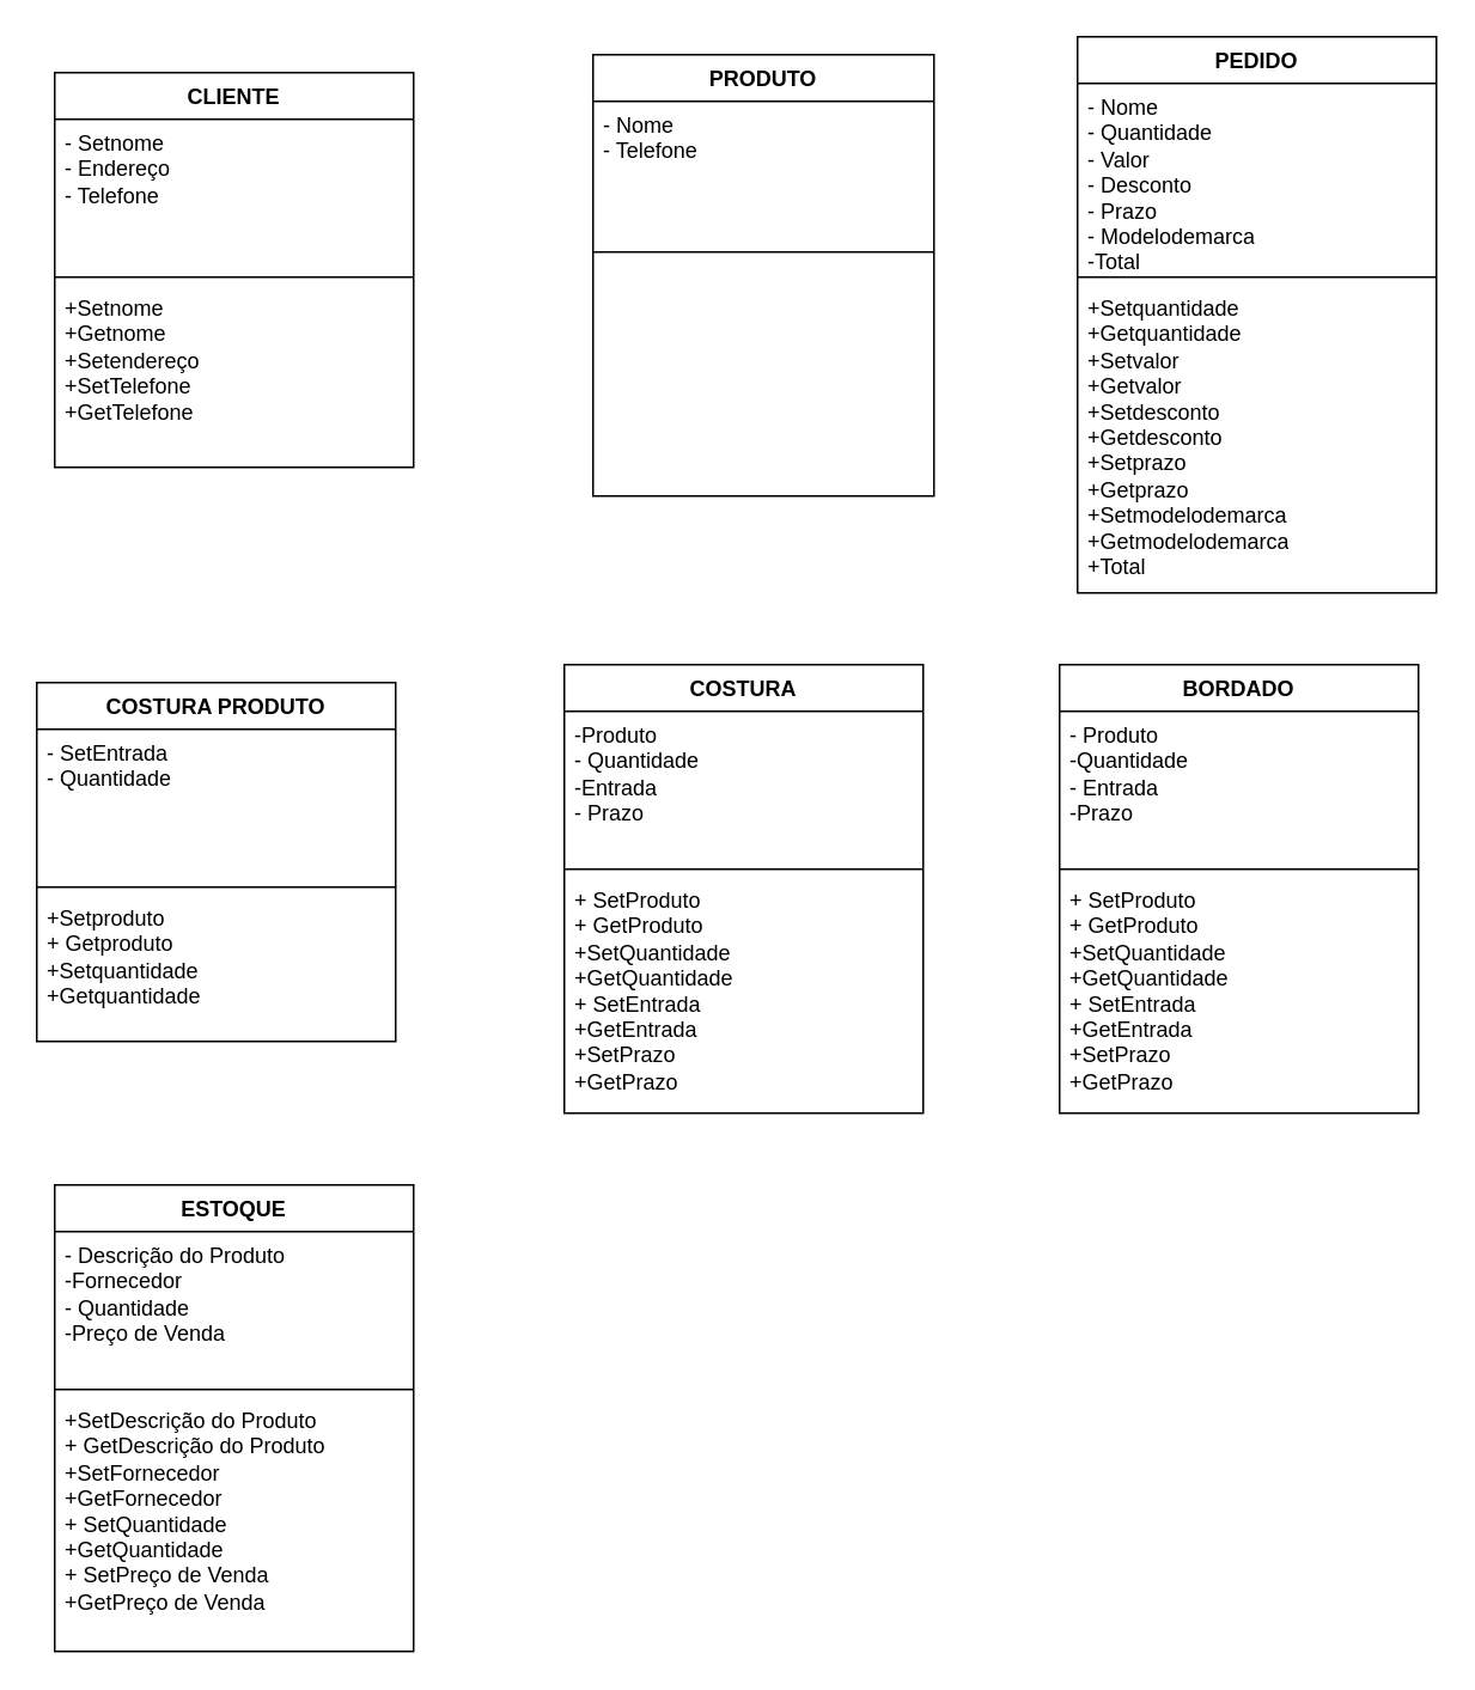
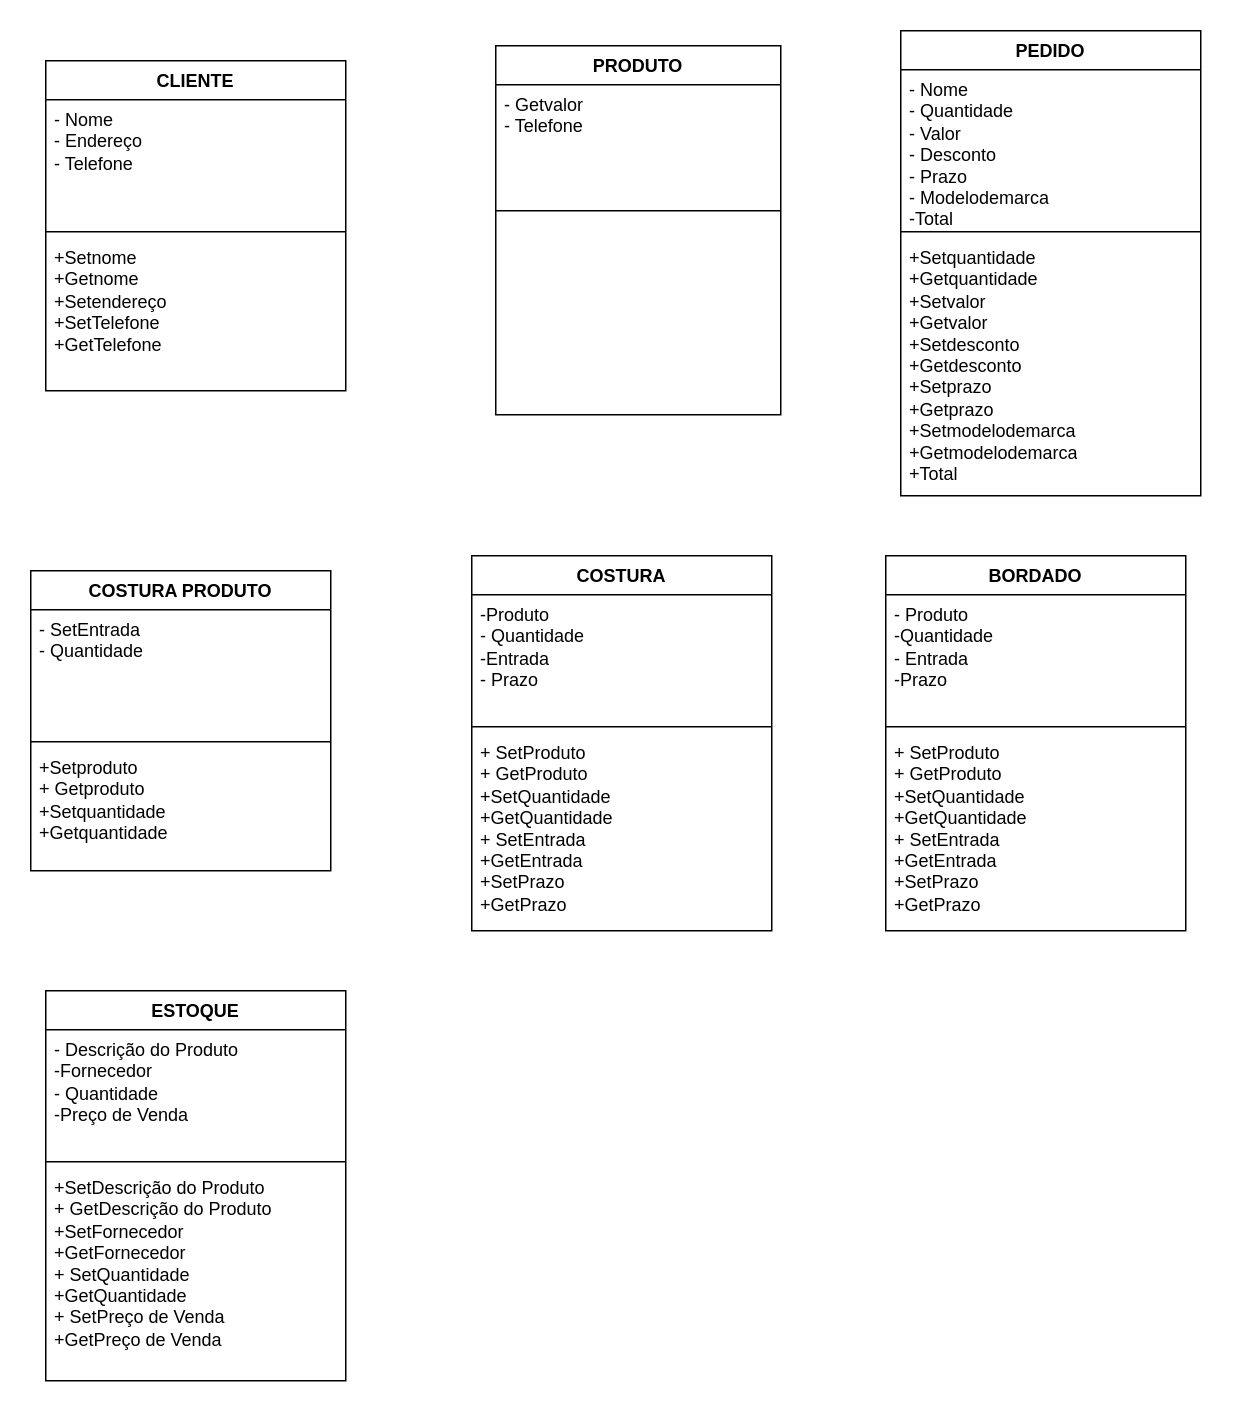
  <mxCell id="0" />
  <mxCell id="1" parent="0" />
  <mxCell id="2" value="CLIENTE" style="swimlane;fontStyle=1;align=center;verticalAlign=top;childLayout=stackLayout;horizontal=1;startSize=26;horizontalStack=0;resizeParent=1;resizeParentMax=0;resizeLast=0;collapsible=1;marginBottom=0;whiteSpace=wrap;html=1;" vertex="1" parent="1"><mxGeometry x="30" y="40" width="200" height="220" as="geometry" /></mxCell>
- <mxCell id="3" value="- Setnome&amp;nbsp;&lt;div&gt;- Endereço&lt;/div&gt;&lt;div&gt;- Telefone&lt;/div&gt;" style="text;strokeColor=none;fillColor=none;align=left;verticalAlign=top;spacingLeft=4;spacingRight=4;overflow=hidden;rotatable=0;points=[[0,0.5],[1,0.5]];portConstraint=eastwest;whiteSpace=wrap;html=1;" vertex="1" parent="2"><mxGeometry y="26" width="200" height="84" as="geometry" /></mxCell>
+ <mxCell id="3" value="- Nome&amp;nbsp;&lt;div&gt;- Endereço&lt;/div&gt;&lt;div&gt;- Telefone&lt;/div&gt;" style="text;strokeColor=none;fillColor=none;align=left;verticalAlign=top;spacingLeft=4;spacingRight=4;overflow=hidden;rotatable=0;points=[[0,0.5],[1,0.5]];portConstraint=eastwest;whiteSpace=wrap;html=1;" vertex="1" parent="2"><mxGeometry y="26" width="200" height="84" as="geometry" /></mxCell>
  <mxCell id="4" value="" style="line;strokeWidth=1;fillColor=none;align=left;verticalAlign=middle;spacingTop=-1;spacingLeft=3;spacingRight=3;rotatable=0;labelPosition=right;points=[];portConstraint=eastwest;strokeColor=inherit;" vertex="1" parent="2"><mxGeometry y="110" width="200" height="8" as="geometry" /></mxCell>
  <mxCell id="5" value="&lt;div&gt;+Setnome&lt;/div&gt;&lt;div&gt;+Getnome&lt;/div&gt;&lt;div&gt;+Setendereço&lt;/div&gt;&lt;div&gt;+SetTelefone&lt;/div&gt;&lt;div&gt;+GetTelefone&lt;/div&gt;" style="text;strokeColor=none;fillColor=none;align=left;verticalAlign=top;spacingLeft=4;spacingRight=4;overflow=hidden;rotatable=0;points=[[0,0.5],[1,0.5]];portConstraint=eastwest;whiteSpace=wrap;html=1;" vertex="1" parent="2"><mxGeometry y="118" width="200" height="102" as="geometry" /></mxCell>
  <mxCell id="6" value="PRODUTO" style="swimlane;fontStyle=1;align=center;verticalAlign=top;childLayout=stackLayout;horizontal=1;startSize=26;horizontalStack=0;resizeParent=1;resizeParentMax=0;resizeLast=0;collapsible=1;marginBottom=0;whiteSpace=wrap;html=1;" vertex="1" parent="1"><mxGeometry x="330" y="30" width="190" height="246" as="geometry" /></mxCell>
- <mxCell id="7" value="- Nome&amp;nbsp;&lt;div&gt;- Telefone&lt;/div&gt;" style="text;strokeColor=none;fillColor=none;align=left;verticalAlign=top;spacingLeft=4;spacingRight=4;overflow=hidden;rotatable=0;points=[[0,0.5],[1,0.5]];portConstraint=eastwest;whiteSpace=wrap;html=1;" vertex="1" parent="6"><mxGeometry y="26" width="190" height="80" as="geometry" /></mxCell>
+ <mxCell id="7" value="- Getvalor&amp;nbsp;&lt;div&gt;- Telefone&lt;/div&gt;" style="text;strokeColor=none;fillColor=none;align=left;verticalAlign=top;spacingLeft=4;spacingRight=4;overflow=hidden;rotatable=0;points=[[0,0.5],[1,0.5]];portConstraint=eastwest;whiteSpace=wrap;html=1;" vertex="1" parent="6"><mxGeometry y="26" width="190" height="80" as="geometry" /></mxCell>
  <mxCell id="8" value="" style="line;strokeWidth=1;fillColor=none;align=left;verticalAlign=middle;spacingTop=-1;spacingLeft=3;spacingRight=3;rotatable=0;labelPosition=right;points=[];portConstraint=eastwest;strokeColor=inherit;" vertex="1" parent="6"><mxGeometry y="106" width="190" height="8" as="geometry" /></mxCell>
  <mxCell id="9" value="&lt;div&gt;&lt;br&gt;&lt;/div&gt;" style="text;strokeColor=none;fillColor=none;align=left;verticalAlign=top;spacingLeft=4;spacingRight=4;overflow=hidden;rotatable=0;points=[[0,0.5],[1,0.5]];portConstraint=eastwest;whiteSpace=wrap;html=1;" vertex="1" parent="6"><mxGeometry y="114" width="190" height="132" as="geometry" /></mxCell>
  <mxCell id="10" value="PEDIDO" style="swimlane;fontStyle=1;align=center;verticalAlign=top;childLayout=stackLayout;horizontal=1;startSize=26;horizontalStack=0;resizeParent=1;resizeParentMax=0;resizeLast=0;collapsible=1;marginBottom=0;whiteSpace=wrap;html=1;" vertex="1" parent="1"><mxGeometry x="600" y="20" width="200" height="310" as="geometry" /></mxCell>
  <mxCell id="11" value="- Nome&amp;nbsp;&lt;div&gt;- Quantidade&lt;/div&gt;&lt;div&gt;- Valor&lt;/div&gt;&lt;div&gt;- Desconto&lt;/div&gt;&lt;div&gt;- Prazo&lt;/div&gt;&lt;div&gt;- Modelodemarca&lt;/div&gt;&lt;div&gt;-Total&lt;/div&gt;&lt;div&gt;&lt;div&gt;&lt;br&gt;&lt;/div&gt;&lt;div&gt;&lt;br&gt;&lt;/div&gt;&lt;/div&gt;" style="text;strokeColor=none;fillColor=none;align=left;verticalAlign=top;spacingLeft=4;spacingRight=4;overflow=hidden;rotatable=0;points=[[0,0.5],[1,0.5]];portConstraint=eastwest;whiteSpace=wrap;html=1;" vertex="1" parent="10"><mxGeometry y="26" width="200" height="104" as="geometry" /></mxCell>
  <mxCell id="12" value="" style="line;strokeWidth=1;fillColor=none;align=left;verticalAlign=middle;spacingTop=-1;spacingLeft=3;spacingRight=3;rotatable=0;labelPosition=right;points=[];portConstraint=eastwest;strokeColor=inherit;" vertex="1" parent="10"><mxGeometry y="130" width="200" height="8" as="geometry" /></mxCell>
  <mxCell id="13" value="+Setquantidade&lt;div&gt;+Getquantidade&lt;/div&gt;&lt;div&gt;+Setvalor&lt;/div&gt;&lt;div&gt;+Getvalor&lt;/div&gt;&lt;div&gt;+Setdesconto&lt;/div&gt;&lt;div&gt;+Getdesconto&lt;/div&gt;&lt;div&gt;+Setprazo&lt;/div&gt;&lt;div&gt;+Getprazo&lt;/div&gt;&lt;div&gt;+Setmodelodemarca&lt;/div&gt;&lt;div&gt;+Getmodelodemarca&lt;/div&gt;&lt;div&gt;+Total&lt;/div&gt;&lt;div&gt;&lt;div&gt;&lt;br&gt;&lt;/div&gt;&lt;/div&gt;" style="text;strokeColor=none;fillColor=none;align=left;verticalAlign=top;spacingLeft=4;spacingRight=4;overflow=hidden;rotatable=0;points=[[0,0.5],[1,0.5]];portConstraint=eastwest;whiteSpace=wrap;html=1;" vertex="1" parent="10"><mxGeometry y="138" width="200" height="172" as="geometry" /></mxCell>
  <mxCell id="14" value="COSTURA PRODUTO" style="swimlane;fontStyle=1;align=center;verticalAlign=top;childLayout=stackLayout;horizontal=1;startSize=26;horizontalStack=0;resizeParent=1;resizeParentMax=0;resizeLast=0;collapsible=1;marginBottom=0;whiteSpace=wrap;html=1;" vertex="1" parent="1"><mxGeometry x="20" y="380" width="200" height="200" as="geometry" /></mxCell>
  <mxCell id="15" value="- SetEntrada&lt;div&gt;- Quantidade&lt;/div&gt;" style="text;strokeColor=none;fillColor=none;align=left;verticalAlign=top;spacingLeft=4;spacingRight=4;overflow=hidden;rotatable=0;points=[[0,0.5],[1,0.5]];portConstraint=eastwest;whiteSpace=wrap;html=1;" vertex="1" parent="14"><mxGeometry y="26" width="200" height="84" as="geometry" /></mxCell>
  <mxCell id="16" value="" style="line;strokeWidth=1;fillColor=none;align=left;verticalAlign=middle;spacingTop=-1;spacingLeft=3;spacingRight=3;rotatable=0;labelPosition=right;points=[];portConstraint=eastwest;strokeColor=inherit;" vertex="1" parent="14"><mxGeometry y="110" width="200" height="8" as="geometry" /></mxCell>
  <mxCell id="17" value="&lt;div&gt;+Setproduto&lt;/div&gt;&lt;div&gt;+ Getproduto&lt;/div&gt;&lt;div&gt;+Setquantidade&lt;/div&gt;&lt;div&gt;+Getquantidade&lt;/div&gt;" style="text;strokeColor=none;fillColor=none;align=left;verticalAlign=top;spacingLeft=4;spacingRight=4;overflow=hidden;rotatable=0;points=[[0,0.5],[1,0.5]];portConstraint=eastwest;whiteSpace=wrap;html=1;" vertex="1" parent="14"><mxGeometry y="118" width="200" height="82" as="geometry" /></mxCell>
  <mxCell id="18" value="COSTURA" style="swimlane;fontStyle=1;align=center;verticalAlign=top;childLayout=stackLayout;horizontal=1;startSize=26;horizontalStack=0;resizeParent=1;resizeParentMax=0;resizeLast=0;collapsible=1;marginBottom=0;whiteSpace=wrap;html=1;" vertex="1" parent="1"><mxGeometry x="314" y="370" width="200" height="250" as="geometry" /></mxCell>
  <mxCell id="19" value="-Produto&lt;div&gt;- Quantidade&lt;/div&gt;&lt;div&gt;-Entrada&lt;/div&gt;&lt;div&gt;- Prazo&lt;/div&gt;" style="text;strokeColor=none;fillColor=none;align=left;verticalAlign=top;spacingLeft=4;spacingRight=4;overflow=hidden;rotatable=0;points=[[0,0.5],[1,0.5]];portConstraint=eastwest;whiteSpace=wrap;html=1;" vertex="1" parent="18"><mxGeometry y="26" width="200" height="84" as="geometry" /></mxCell>
  <mxCell id="20" value="" style="line;strokeWidth=1;fillColor=none;align=left;verticalAlign=middle;spacingTop=-1;spacingLeft=3;spacingRight=3;rotatable=0;labelPosition=right;points=[];portConstraint=eastwest;strokeColor=inherit;" vertex="1" parent="18"><mxGeometry y="110" width="200" height="8" as="geometry" /></mxCell>
  <mxCell id="21" value="&lt;div&gt;+ SetProduto&lt;/div&gt;&lt;div&gt;+ GetProduto&lt;/div&gt;&lt;div&gt;+SetQuantidade&lt;/div&gt;&lt;div&gt;+GetQuantidade&lt;/div&gt;&lt;div&gt;+ SetEntrada&lt;/div&gt;&lt;div&gt;+GetEntrada&lt;/div&gt;&lt;div&gt;+SetPrazo&lt;/div&gt;&lt;div&gt;+GetPrazo&lt;/div&gt;&lt;div&gt;&lt;br&gt;&lt;/div&gt;" style="text;strokeColor=none;fillColor=none;align=left;verticalAlign=top;spacingLeft=4;spacingRight=4;overflow=hidden;rotatable=0;points=[[0,0.5],[1,0.5]];portConstraint=eastwest;whiteSpace=wrap;html=1;" vertex="1" parent="18"><mxGeometry y="118" width="200" height="132" as="geometry" /></mxCell>
  <mxCell id="22" value="BORDADO" style="swimlane;fontStyle=1;align=center;verticalAlign=top;childLayout=stackLayout;horizontal=1;startSize=26;horizontalStack=0;resizeParent=1;resizeParentMax=0;resizeLast=0;collapsible=1;marginBottom=0;whiteSpace=wrap;html=1;" vertex="1" parent="1"><mxGeometry x="590" y="370" width="200" height="250" as="geometry" /></mxCell>
  <mxCell id="23" value="- Produto&lt;div&gt;-Quantidade&lt;/div&gt;&lt;div&gt;- Entrada&lt;/div&gt;&lt;div&gt;-Prazo&lt;/div&gt;" style="text;strokeColor=none;fillColor=none;align=left;verticalAlign=top;spacingLeft=4;spacingRight=4;overflow=hidden;rotatable=0;points=[[0,0.5],[1,0.5]];portConstraint=eastwest;whiteSpace=wrap;html=1;" vertex="1" parent="22"><mxGeometry y="26" width="200" height="84" as="geometry" /></mxCell>
  <mxCell id="24" value="" style="line;strokeWidth=1;fillColor=none;align=left;verticalAlign=middle;spacingTop=-1;spacingLeft=3;spacingRight=3;rotatable=0;labelPosition=right;points=[];portConstraint=eastwest;strokeColor=inherit;" vertex="1" parent="22"><mxGeometry y="110" width="200" height="8" as="geometry" /></mxCell>
  <mxCell id="25" value="&lt;div&gt;+ SetProduto&lt;/div&gt;&lt;div&gt;+ GetProduto&lt;/div&gt;&lt;div&gt;+SetQuantidade&lt;/div&gt;&lt;div&gt;+GetQuantidade&lt;/div&gt;&lt;div&gt;+ SetEntrada&lt;/div&gt;&lt;div&gt;+GetEntrada&lt;/div&gt;&lt;div&gt;+SetPrazo&lt;/div&gt;&lt;div&gt;+GetPrazo&lt;/div&gt;&lt;div&gt;&lt;br&gt;&lt;/div&gt;" style="text;strokeColor=none;fillColor=none;align=left;verticalAlign=top;spacingLeft=4;spacingRight=4;overflow=hidden;rotatable=0;points=[[0,0.5],[1,0.5]];portConstraint=eastwest;whiteSpace=wrap;html=1;" vertex="1" parent="22"><mxGeometry y="118" width="200" height="132" as="geometry" /></mxCell>
  <mxCell id="26" value="ESTOQUE" style="swimlane;fontStyle=1;align=center;verticalAlign=top;childLayout=stackLayout;horizontal=1;startSize=26;horizontalStack=0;resizeParent=1;resizeParentMax=0;resizeLast=0;collapsible=1;marginBottom=0;whiteSpace=wrap;html=1;" vertex="1" parent="1"><mxGeometry x="30" y="660" width="200" height="260" as="geometry" /></mxCell>
  <mxCell id="27" value="- Descrição do Produto&lt;div&gt;-Fornecedor&lt;/div&gt;&lt;div&gt;- Quantidade&lt;/div&gt;&lt;div&gt;-Preço de Venda&lt;/div&gt;" style="text;strokeColor=none;fillColor=none;align=left;verticalAlign=top;spacingLeft=4;spacingRight=4;overflow=hidden;rotatable=0;points=[[0,0.5],[1,0.5]];portConstraint=eastwest;whiteSpace=wrap;html=1;" vertex="1" parent="26"><mxGeometry y="26" width="200" height="84" as="geometry" /></mxCell>
  <mxCell id="28" value="" style="line;strokeWidth=1;fillColor=none;align=left;verticalAlign=middle;spacingTop=-1;spacingLeft=3;spacingRight=3;rotatable=0;labelPosition=right;points=[];portConstraint=eastwest;strokeColor=inherit;" vertex="1" parent="26"><mxGeometry y="110" width="200" height="8" as="geometry" /></mxCell>
  <mxCell id="29" value="+SetDescrição do Produto&lt;div&gt;+ GetDescrição do Produto&lt;/div&gt;&lt;div&gt;+SetFornecedor&lt;/div&gt;&lt;div&gt;+GetFornecedor&lt;/div&gt;&lt;div&gt;+ SetQuantidade&lt;/div&gt;&lt;div&gt;+GetQuantidade&lt;/div&gt;&lt;div&gt;+ SetPreço de Venda&lt;/div&gt;&lt;div&gt;+GetPreço de Venda&lt;/div&gt;&lt;div&gt;&lt;br&gt;&lt;/div&gt;" style="text;strokeColor=none;fillColor=none;align=left;verticalAlign=top;spacingLeft=4;spacingRight=4;overflow=hidden;rotatable=0;points=[[0,0.5],[1,0.5]];portConstraint=eastwest;whiteSpace=wrap;html=1;" vertex="1" parent="26"><mxGeometry y="118" width="200" height="142" as="geometry" /></mxCell>
